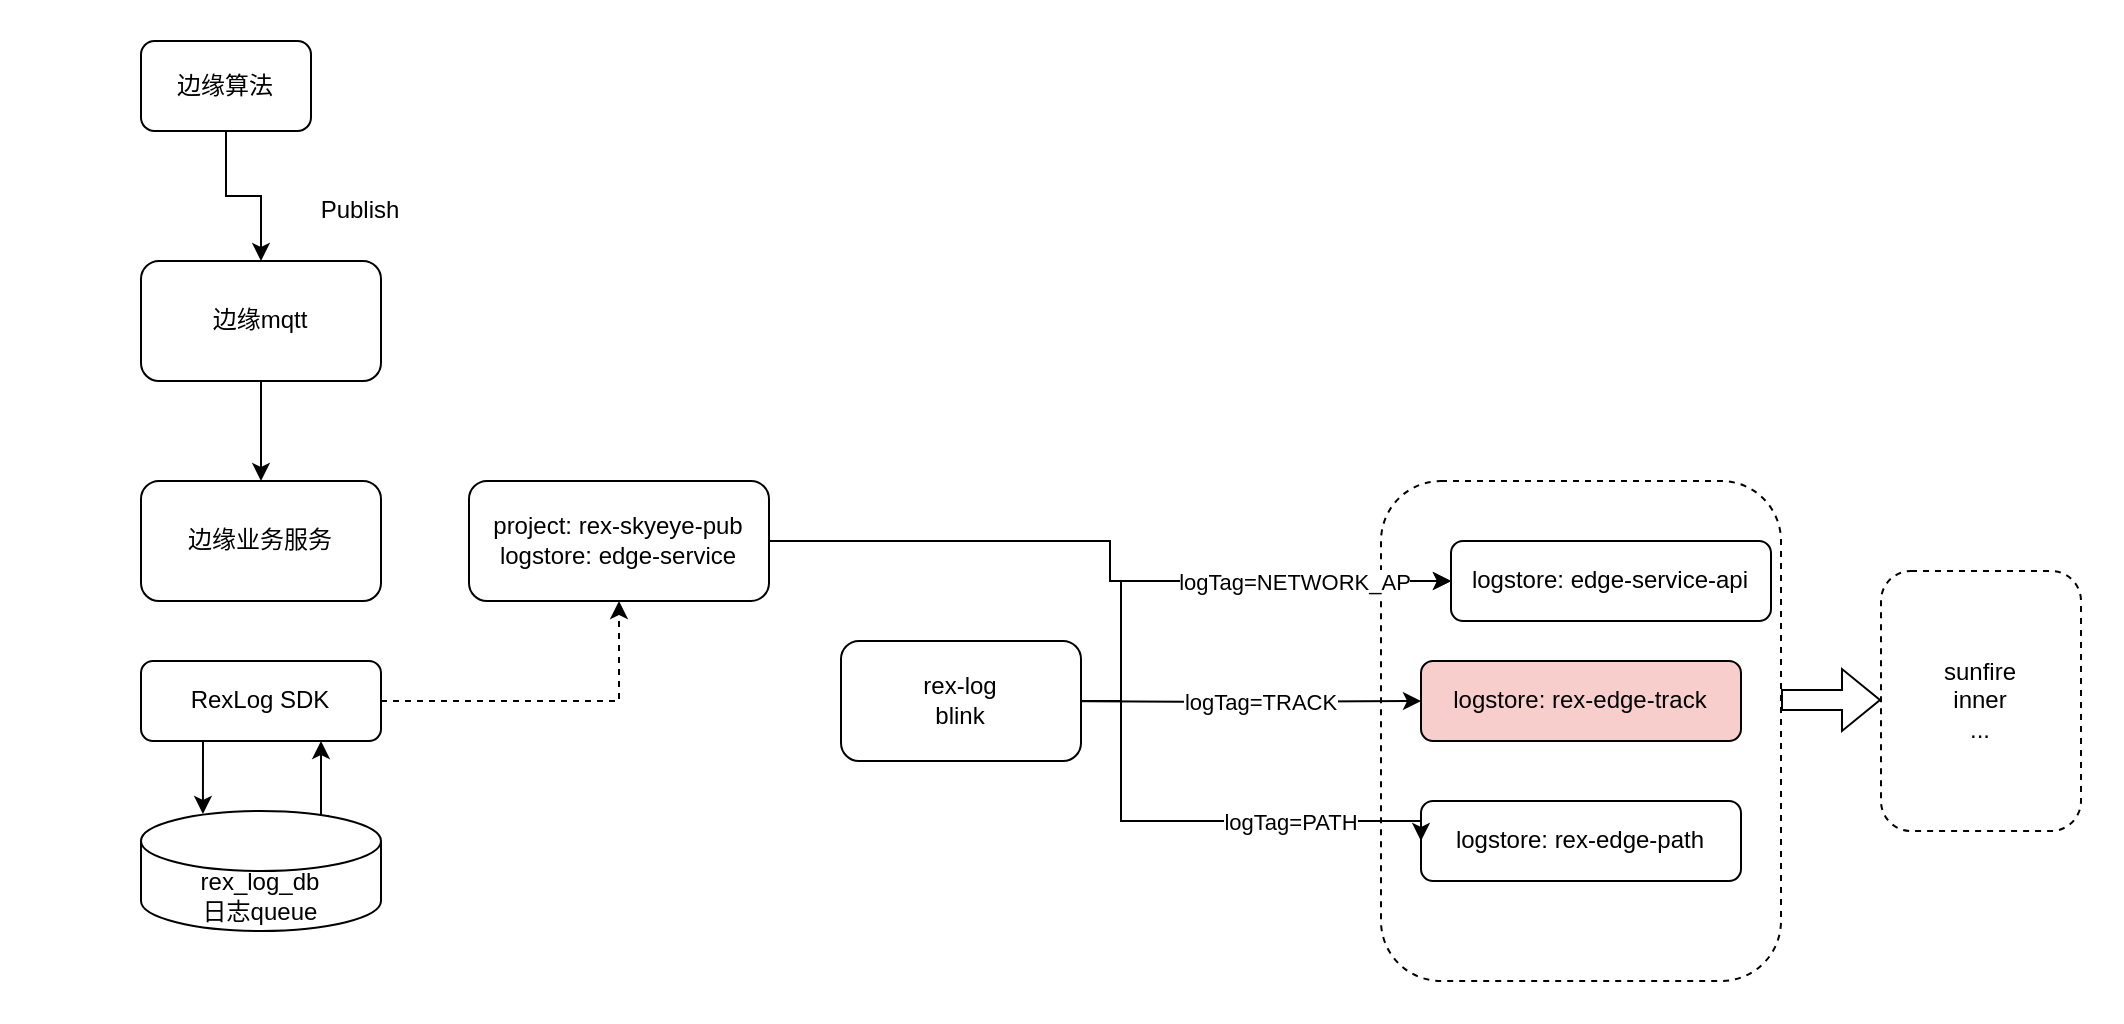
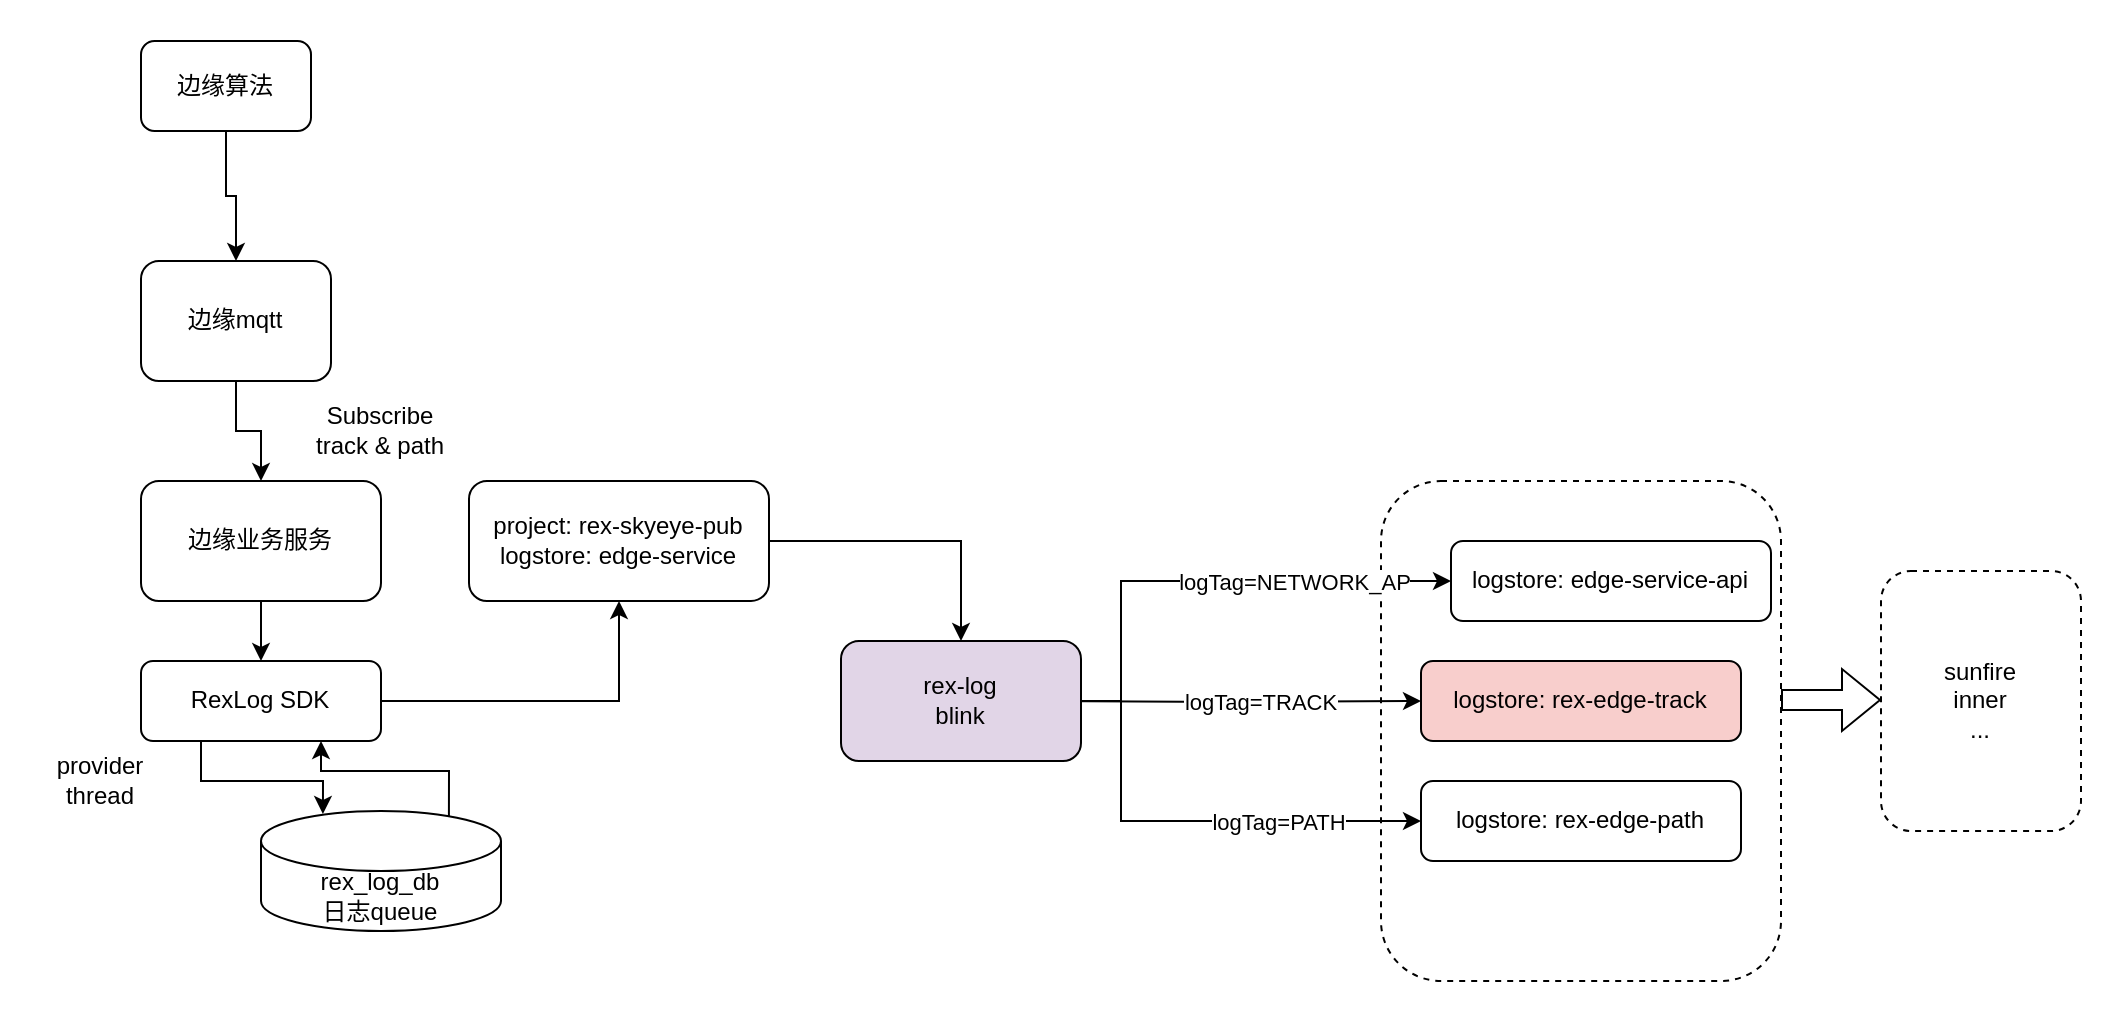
  <mxCell id="0" />
  <mxCell id="1" parent="0" />
  <mxCell id="2" value="" style="rounded=1;whiteSpace=wrap;html=1;dashed=1;" vertex="1" parent="1"><mxGeometry x="690" y="240" width="200" height="250" as="geometry" /></mxCell>
  <mxCell id="3" value="" style="edgeStyle=orthogonalEdgeStyle;rounded=0;orthogonalLoop=1;jettySize=auto;html=1;" edge="1" parent="1" source="4" target="6"><mxGeometry relative="1" as="geometry" /></mxCell>
- <mxCell id="4" value="边缘mqtt" style="rounded=1;whiteSpace=wrap;html=1;" vertex="1" parent="1"><mxGeometry x="70" y="130" width="120" height="60" as="geometry" /></mxCell>
+ <mxCell id="4" value="边缘mqtt" style="rounded=1;whiteSpace=wrap;html=1;" vertex="1" parent="1"><mxGeometry x="70" y="130" width="95" height="60" as="geometry" /></mxCell>
+ <mxCell id="5" value="" style="edgeStyle=orthogonalEdgeStyle;rounded=0;orthogonalLoop=1;jettySize=auto;html=1;" edge="1" parent="1" source="6" target="15"><mxGeometry relative="1" as="geometry" /></mxCell>
  <mxCell id="6" value="边缘业务服务" style="rounded=1;whiteSpace=wrap;html=1;" vertex="1" parent="1"><mxGeometry x="70" y="240" width="120" height="60" as="geometry" /></mxCell>
  <mxCell id="7" value="" style="edgeStyle=orthogonalEdgeStyle;rounded=0;orthogonalLoop=1;jettySize=auto;html=1;" edge="1" parent="1" source="8" target="4"><mxGeometry relative="1" as="geometry" /></mxCell>
  <mxCell id="8" value="边缘算法" style="rounded=1;whiteSpace=wrap;html=1;" vertex="1" parent="1"><mxGeometry x="70" y="20" width="85" height="45" as="geometry" /></mxCell>
- <mxCell id="9" value="Publish" style="text;html=1;strokeColor=none;fillColor=none;align=center;verticalAlign=middle;whiteSpace=wrap;rounded=0;" vertex="1" parent="1"><mxGeometry x="150" y="90" width="60" height="30" as="geometry" /></mxCell>
+ <mxCell id="10" value="Subscribe track &amp;amp; path" style="text;html=1;strokeColor=none;fillColor=none;align=center;verticalAlign=middle;whiteSpace=wrap;rounded=0;" vertex="1" parent="1"><mxGeometry x="150" y="200" width="80" height="30" as="geometry" /></mxCell>
  <mxCell id="11" style="edgeStyle=orthogonalEdgeStyle;rounded=0;orthogonalLoop=1;jettySize=auto;html=1;exitX=0.783;exitY=0.042;exitDx=0;exitDy=0;exitPerimeter=0;entryX=0.75;entryY=1;entryDx=0;entryDy=0;" edge="1" parent="1" source="12" target="15"><mxGeometry relative="1" as="geometry" /></mxCell>
- <mxCell id="12" value="rex_log_db&lt;br&gt;日志queue" style="shape=cylinder3;whiteSpace=wrap;html=1;boundedLbl=1;backgroundOutline=1;size=15;" vertex="1" parent="1"><mxGeometry x="70" y="405" width="120" height="60" as="geometry" /></mxCell>
+ <mxCell id="12" value="rex_log_db&lt;br&gt;日志queue" style="shape=cylinder3;whiteSpace=wrap;html=1;boundedLbl=1;backgroundOutline=1;size=15;" vertex="1" parent="1"><mxGeometry x="130" y="405" width="120" height="60" as="geometry" /></mxCell>
  <mxCell id="13" style="edgeStyle=orthogonalEdgeStyle;rounded=0;orthogonalLoop=1;jettySize=auto;html=1;exitX=0.25;exitY=1;exitDx=0;exitDy=0;entryX=0.258;entryY=0.025;entryDx=0;entryDy=0;entryPerimeter=0;" edge="1" parent="1" source="15" target="12"><mxGeometry relative="1" as="geometry" /></mxCell>
- <mxCell id="14" value="" style="edgeStyle=orthogonalEdgeStyle;rounded=0;orthogonalLoop=1;jettySize=auto;html=1;dashed=1;" edge="1" parent="1" source="15" target="18"><mxGeometry relative="1" as="geometry" /></mxCell>
+ <mxCell id="14" value="" style="edgeStyle=orthogonalEdgeStyle;rounded=0;orthogonalLoop=1;jettySize=auto;html=1;" edge="1" parent="1" source="15" target="18"><mxGeometry relative="1" as="geometry" /></mxCell>
  <mxCell id="15" value="RexLog SDK" style="rounded=1;whiteSpace=wrap;html=1;" vertex="1" parent="1"><mxGeometry x="70" y="330" width="120" height="40" as="geometry" /></mxCell>
- <mxCell id="17" value="" style="edgeStyle=orthogonalEdgeStyle;rounded=0;orthogonalLoop=1;jettySize=auto;html=1;" edge="1" parent="1" source="18" target="22"><mxGeometry relative="1" as="geometry" /></mxCell>
+ <mxCell id="16" value="provider&lt;br&gt;thread" style="text;html=1;strokeColor=none;fillColor=none;align=center;verticalAlign=middle;whiteSpace=wrap;rounded=0;" vertex="1" parent="1"><mxGeometry x="20" y="375" width="60" height="30" as="geometry" /></mxCell>
+ <mxCell id="17" value="" style="edgeStyle=orthogonalEdgeStyle;rounded=0;orthogonalLoop=1;jettySize=auto;html=1;" edge="1" parent="1" source="18" target="21"><mxGeometry relative="1" as="geometry" /></mxCell>
  <mxCell id="18" value="project: rex-skyeye-pub&lt;br&gt;logstore: edge-service" style="rounded=1;whiteSpace=wrap;html=1;" vertex="1" parent="1"><mxGeometry x="234" y="240" width="150" height="60" as="geometry" /></mxCell>
  <mxCell id="19" style="edgeStyle=orthogonalEdgeStyle;rounded=0;orthogonalLoop=1;jettySize=auto;html=1;entryX=0;entryY=0.5;entryDx=0;entryDy=0;" edge="1" parent="1" target="23"><mxGeometry relative="1" as="geometry"><mxPoint x="520" y="350" as="sourcePoint" /></mxGeometry></mxCell>
  <mxCell id="20" value="logTag=TRACK" style="edgeLabel;html=1;align=center;verticalAlign=middle;resizable=0;points=[];" vertex="1" connectable="0" parent="19"><mxGeometry x="-0.242" y="-1" relative="1" as="geometry"><mxPoint x="38" y="-1" as="offset" /></mxGeometry></mxCell>
- <mxCell id="21" value="rex-log&lt;br&gt;blink" style="rounded=1;whiteSpace=wrap;html=1;" vertex="1" parent="1"><mxGeometry x="420" y="320" width="120" height="60" as="geometry" /></mxCell>
+ <mxCell id="21" value="rex-log&lt;br&gt;blink" style="rounded=1;whiteSpace=wrap;html=1;fillColor=#e1d5e7;" vertex="1" parent="1"><mxGeometry x="420" y="320" width="120" height="60" as="geometry" /></mxCell>
  <mxCell id="22" value="logstore: edge-service-api" style="rounded=1;whiteSpace=wrap;html=1;" vertex="1" parent="1"><mxGeometry x="725" y="270" width="160" height="40" as="geometry" /></mxCell>
  <mxCell id="23" value="logstore: rex-edge-track" style="rounded=1;whiteSpace=wrap;html=1;fillColor=#f8cecc;" vertex="1" parent="1"><mxGeometry x="710" y="330" width="160" height="40" as="geometry" /></mxCell>
- <mxCell id="24" value="logstore: rex-edge-path" style="rounded=1;whiteSpace=wrap;html=1;" vertex="1" parent="1"><mxGeometry x="710" y="400" width="160" height="40" as="geometry" /></mxCell>
+ <mxCell id="24" value="logstore: rex-edge-path" style="rounded=1;whiteSpace=wrap;html=1;" vertex="1" parent="1"><mxGeometry x="710" y="390" width="160" height="40" as="geometry" /></mxCell>
  <mxCell id="25" value="" style="endArrow=classic;html=1;rounded=0;entryX=0;entryY=0.5;entryDx=0;entryDy=0;endFill=1;edgeStyle=orthogonalEdgeStyle;" edge="1" parent="1" target="22"><mxGeometry width="50" height="50" relative="1" as="geometry"><mxPoint x="540" y="350" as="sourcePoint" /><mxPoint x="600" y="270" as="targetPoint" /><Array as="points"><mxPoint x="560" y="350" /><mxPoint x="560" y="290" /></Array></mxGeometry></mxCell>
  <mxCell id="26" value="logTag=NETWORK_AP" style="edgeLabel;html=1;align=center;verticalAlign=middle;resizable=0;points=[];" vertex="1" connectable="0" parent="25"><mxGeometry x="0.48" y="-3" relative="1" as="geometry"><mxPoint x="-15" y="-3" as="offset" /></mxGeometry></mxCell>
  <mxCell id="27" value="" style="endArrow=classic;html=1;rounded=0;entryX=0;entryY=0.5;entryDx=0;entryDy=0;endFill=1;edgeStyle=orthogonalEdgeStyle;" edge="1" parent="1" target="24"><mxGeometry width="50" height="50" relative="1" as="geometry"><mxPoint x="540" y="350" as="sourcePoint" /><mxPoint x="600" y="270" as="targetPoint" /><Array as="points"><mxPoint x="560" y="350" /><mxPoint x="560" y="410" /></Array></mxGeometry></mxCell>
  <mxCell id="28" value="logTag=PATH" style="edgeLabel;html=1;align=center;verticalAlign=middle;resizable=0;points=[];" vertex="1" connectable="0" parent="27"><mxGeometry x="0.16" y="-3" relative="1" as="geometry"><mxPoint x="25" y="-3" as="offset" /></mxGeometry></mxCell>
  <mxCell id="29" value="sunfire&lt;br&gt;inner&lt;br&gt;..." style="rounded=1;whiteSpace=wrap;html=1;dashed=1;" vertex="1" parent="1"><mxGeometry x="940" y="285" width="100" height="130" as="geometry" /></mxCell>
  <mxCell id="30" value="" style="shape=flexArrow;endArrow=classic;startArrow=none;html=1;rounded=0;startFill=0;" edge="1" parent="1"><mxGeometry width="100" height="100" relative="1" as="geometry"><mxPoint x="890" y="349.5" as="sourcePoint" /><mxPoint x="940" y="349.5" as="targetPoint" /></mxGeometry></mxCell>
